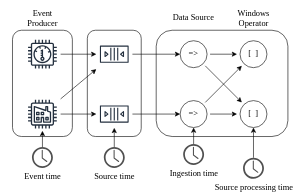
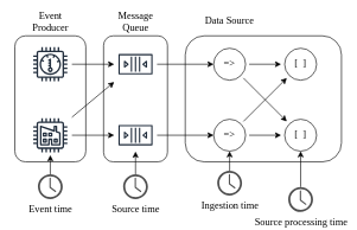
  <mxCell id="0" />
  <mxCell id="1" parent="0" />
  <mxCell id="2" style="edgeStyle=none;rounded=0;orthogonalLoop=1;jettySize=auto;html=1;fontFamily=Architects Daughter;fontSize=14;" edge="1" parent="1" source="3" target="8"><mxGeometry relative="1" as="geometry" /></mxCell>
  <mxCell id="3" value="" style="outlineConnect=0;fontColor=#232F3E;gradientColor=none;strokeColor=#232F3E;fillColor=#ffffff;dashed=0;verticalLabelPosition=bottom;verticalAlign=top;align=center;html=1;fontSize=14;fontStyle=0;aspect=fixed;shape=mxgraph.aws4.resourceIcon;resIcon=mxgraph.aws4.thermostat;fontFamily=Architects Daughter;" vertex="1" parent="1"><mxGeometry x="40" y="60" width="60" height="60" as="geometry" /></mxCell>
  <mxCell id="4" style="edgeStyle=none;rounded=0;orthogonalLoop=1;jettySize=auto;html=1;fontFamily=Architects Daughter;fontSize=14;" edge="1" parent="1" source="6" target="10"><mxGeometry relative="1" as="geometry" /></mxCell>
  <mxCell id="5" style="edgeStyle=none;rounded=0;orthogonalLoop=1;jettySize=auto;html=1;fontFamily=Architects Daughter;fontSize=14;" edge="1" parent="1" source="6" target="8"><mxGeometry relative="1" as="geometry" /></mxCell>
  <mxCell id="6" value="" style="outlineConnect=0;fontColor=#232F3E;gradientColor=none;strokeColor=#232F3E;fillColor=#ffffff;dashed=0;verticalLabelPosition=bottom;verticalAlign=top;align=center;html=1;fontSize=14;fontStyle=0;aspect=fixed;shape=mxgraph.aws4.resourceIcon;resIcon=mxgraph.aws4.factory;fontFamily=Architects Daughter;" vertex="1" parent="1"><mxGeometry x="40" y="160" width="60" height="60" as="geometry" /></mxCell>
  <mxCell id="7" style="edgeStyle=none;rounded=0;orthogonalLoop=1;jettySize=auto;html=1;fontFamily=Architects Daughter;fontSize=14;" edge="1" parent="1" source="8" target="13"><mxGeometry relative="1" as="geometry" /></mxCell>
  <mxCell id="8" value="" style="outlineConnect=0;fontColor=#232F3E;gradientColor=none;strokeColor=#232F3E;fillColor=#ffffff;dashed=0;verticalLabelPosition=bottom;verticalAlign=top;align=center;html=1;fontSize=14;fontStyle=0;aspect=fixed;shape=mxgraph.aws4.resourceIcon;resIcon=mxgraph.aws4.queue;fontFamily=Architects Daughter;" vertex="1" parent="1"><mxGeometry x="160" y="60" width="60" height="60" as="geometry" /></mxCell>
  <mxCell id="9" style="edgeStyle=none;rounded=0;orthogonalLoop=1;jettySize=auto;html=1;fontFamily=Architects Daughter;fontSize=14;" edge="1" parent="1" source="10" target="17"><mxGeometry relative="1" as="geometry" /></mxCell>
  <mxCell id="10" value="" style="outlineConnect=0;fontColor=#232F3E;gradientColor=none;strokeColor=#232F3E;fillColor=#ffffff;dashed=0;verticalLabelPosition=bottom;verticalAlign=top;align=center;html=1;fontSize=14;fontStyle=0;aspect=fixed;shape=mxgraph.aws4.resourceIcon;resIcon=mxgraph.aws4.queue;fontFamily=Architects Daughter;" vertex="1" parent="1"><mxGeometry x="160" y="160" width="60" height="60" as="geometry" /></mxCell>
  <mxCell id="11" style="edgeStyle=none;rounded=0;orthogonalLoop=1;jettySize=auto;html=1;sourcePerimeterSpacing=5;targetPerimeterSpacing=5;fontFamily=Lucida Console;fontSize=14;" edge="1" parent="1" source="13" target="18"><mxGeometry relative="1" as="geometry" /></mxCell>
  <mxCell id="12" style="edgeStyle=none;rounded=0;orthogonalLoop=1;jettySize=auto;html=1;sourcePerimeterSpacing=5;targetPerimeterSpacing=5;fontFamily=Lucida Console;fontSize=14;" edge="1" parent="1" source="13" target="14"><mxGeometry relative="1" as="geometry" /></mxCell>
  <mxCell id="13" value="=&amp;gt;" style="ellipse;whiteSpace=wrap;html=1;aspect=fixed;fontFamily=Lucida Console;fontSize=14;" vertex="1" parent="1"><mxGeometry x="300" y="67.5" width="45" height="45" as="geometry" /></mxCell>
  <mxCell id="14" value="[&amp;nbsp; ]" style="ellipse;whiteSpace=wrap;html=1;aspect=fixed;fontFamily=Lucida Console;fontSize=14;" vertex="1" parent="1"><mxGeometry x="400" y="67.5" width="45" height="45" as="geometry" /></mxCell>
  <mxCell id="15" style="edgeStyle=none;rounded=0;orthogonalLoop=1;jettySize=auto;html=1;sourcePerimeterSpacing=5;targetPerimeterSpacing=5;fontFamily=Lucida Console;fontSize=14;" edge="1" parent="1" source="17" target="14"><mxGeometry relative="1" as="geometry" /></mxCell>
  <mxCell id="16" style="edgeStyle=none;rounded=0;orthogonalLoop=1;jettySize=auto;html=1;sourcePerimeterSpacing=5;targetPerimeterSpacing=5;fontFamily=Lucida Console;fontSize=14;" edge="1" parent="1" source="17" target="18"><mxGeometry relative="1" as="geometry" /></mxCell>
  <mxCell id="17" value="=&amp;gt;" style="ellipse;whiteSpace=wrap;html=1;aspect=fixed;fontFamily=Lucida Console;fontSize=14;" vertex="1" parent="1"><mxGeometry x="300" y="167.5" width="45" height="45" as="geometry" /></mxCell>
  <mxCell id="18" value="&lt;span style=&quot;font-size: 14px&quot;&gt;[&amp;nbsp; ]&lt;/span&gt;" style="ellipse;whiteSpace=wrap;html=1;aspect=fixed;fontFamily=Lucida Console;fontSize=14;" vertex="1" parent="1"><mxGeometry x="400" y="167.5" width="45" height="45" as="geometry" /></mxCell>
  <mxCell id="19" style="rounded=0;orthogonalLoop=1;jettySize=auto;html=1;targetPerimeterSpacing=-2;fontFamily=Architects Daughter;fontSize=14;" edge="1" parent="1" source="20" target="6"><mxGeometry relative="1" as="geometry" /></mxCell>
  <mxCell id="20" value="Event time" style="pointerEvents=1;shadow=0;dashed=0;html=1;strokeColor=none;fillColor=#505050;labelPosition=center;verticalLabelPosition=bottom;verticalAlign=top;outlineConnect=0;align=center;shape=mxgraph.office.concepts.clock;fontFamily=Architects Daughter;fontSize=14;" vertex="1" parent="1"><mxGeometry x="52.5" y="245" width="35" height="35" as="geometry" /></mxCell>
  <mxCell id="21" style="edgeStyle=none;rounded=0;orthogonalLoop=1;jettySize=auto;html=1;targetPerimeterSpacing=-7;fontFamily=Architects Daughter;fontSize=14;" edge="1" parent="1" source="22" target="10"><mxGeometry relative="1" as="geometry" /></mxCell>
  <mxCell id="22" value="Source time" style="pointerEvents=1;shadow=0;dashed=0;html=1;strokeColor=none;fillColor=#505050;labelPosition=center;verticalLabelPosition=bottom;verticalAlign=top;outlineConnect=0;align=center;shape=mxgraph.office.concepts.clock;fontFamily=Architects Daughter;fontSize=14;" vertex="1" parent="1"><mxGeometry x="172.5" y="245" width="35" height="35" as="geometry" /></mxCell>
  <mxCell id="23" style="edgeStyle=none;rounded=0;orthogonalLoop=1;jettySize=auto;html=1;fontFamily=Architects Daughter;fontSize=14;" edge="1" parent="1" source="24" target="17"><mxGeometry relative="1" as="geometry" /></mxCell>
  <mxCell id="24" value="Ingestion time" style="pointerEvents=1;shadow=0;dashed=0;html=1;strokeColor=none;fillColor=#505050;labelPosition=center;verticalLabelPosition=bottom;verticalAlign=top;outlineConnect=0;align=center;shape=mxgraph.office.concepts.clock;fontFamily=Architects Daughter;fontSize=14;" vertex="1" parent="1"><mxGeometry x="305" y="240" width="35" height="35" as="geometry" /></mxCell>
  <mxCell id="25" style="edgeStyle=none;rounded=0;orthogonalLoop=1;jettySize=auto;html=1;fontFamily=Architects Daughter;fontSize=14;" edge="1" parent="1" source="26" target="18"><mxGeometry relative="1" as="geometry" /></mxCell>
  <mxCell id="26" value="Source processing time" style="pointerEvents=1;shadow=0;dashed=0;html=1;strokeColor=none;fillColor=#505050;labelPosition=center;verticalLabelPosition=bottom;verticalAlign=top;outlineConnect=0;align=center;shape=mxgraph.office.concepts.clock;fontFamily=Architects Daughter;fontSize=14;" vertex="1" parent="1"><mxGeometry x="405" y="263" width="35" height="35" as="geometry" /></mxCell>
  <mxCell id="27" value="Event Producer" style="text;html=1;strokeColor=none;fillColor=none;align=center;verticalAlign=middle;whiteSpace=wrap;rounded=0;fontFamily=Architects Daughter;fontSize=14;" vertex="1" parent="1"><mxGeometry x="27.5" y="20" width="85" height="20" as="geometry" /></mxCell>
+ <mxCell id="28" value="Message Queue" style="text;html=1;strokeColor=none;fillColor=none;align=center;verticalAlign=middle;whiteSpace=wrap;rounded=0;fontFamily=Architects Daughter;fontSize=14;" vertex="1" parent="1"><mxGeometry x="147.5" y="20" width="85" height="20" as="geometry" /></mxCell>
  <mxCell id="29" value="Data Source" style="text;html=1;strokeColor=none;fillColor=none;align=center;verticalAlign=middle;whiteSpace=wrap;rounded=0;fontFamily=Architects Daughter;fontSize=14;" vertex="1" parent="1"><mxGeometry x="280" y="20" width="85" height="20" as="geometry" /></mxCell>
- <mxCell id="30" value="Windows Operator" style="text;html=1;strokeColor=none;fillColor=none;align=center;verticalAlign=middle;whiteSpace=wrap;rounded=0;fontFamily=Architects Daughter;fontSize=14;" vertex="1" parent="1"><mxGeometry x="372.5" y="20" width="100" height="20" as="geometry" /></mxCell>
  <mxCell id="31" value="" style="rounded=1;whiteSpace=wrap;html=1;fillColor=none;fontFamily=Architects Daughter;fontSize=14;" vertex="1" parent="1"><mxGeometry x="20" y="50" width="100" height="177.5" as="geometry" /></mxCell>
  <mxCell id="32" value="" style="rounded=1;whiteSpace=wrap;html=1;fillColor=none;fontFamily=Architects Daughter;fontSize=14;" vertex="1" parent="1"><mxGeometry x="145" y="50" width="90" height="177.5" as="geometry" /></mxCell>
  <mxCell id="33" value="" style="rounded=1;whiteSpace=wrap;html=1;fillColor=none;fontFamily=Architects Daughter;fontSize=14;" vertex="1" parent="1"><mxGeometry x="260" y="50" width="220" height="177.5" as="geometry" /></mxCell>
